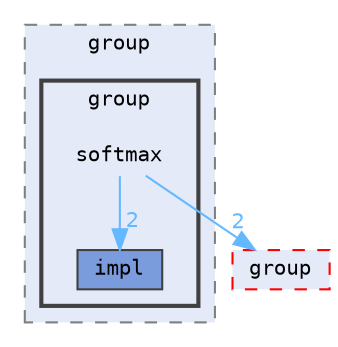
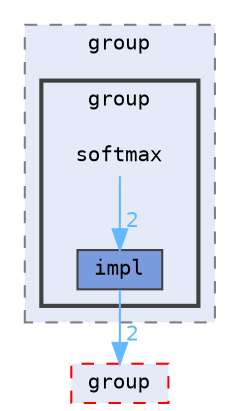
  digraph {
    compound=true
    fontname="DejaVu Sans Mono"
    node [fontname="DejaVu Sans Mono" fontsize=10 shape=box]
    edge [color=steelblue1 fontcolor=steelblue1 fontname="DejaVu Sans Mono" fontsize=10 headlabel=2 labeldistance=1.5 labelfontname=Helvetica labelfontsize=10]
    n1 [height=0.2 label=softmax shape=plaintext width=0.4]
    n2 [color=grey25 fillcolor="#7a9bdc" height=0.2 label=impl style=filled width=0.4]
    n3 [color=red fillcolor="#e4eaf8" height=0.2 label=group style="filled,dashed" width=0.4]
    subgraph cluster_1 {
      bgcolor="#e4eaf8"
      fontsize=10
      label=group
      pencolor=grey50
      style="filled,dashed"
      subgraph cluster_2 {
        bgcolor="#e4eaf8"
        fontsize=10
        label=group
        pencolor=grey25
        style="filled,bold"
        n1
        n2
      }
    }
    n1 -> n2
-   n1 -> n3
+   n2 -> n3
  }
